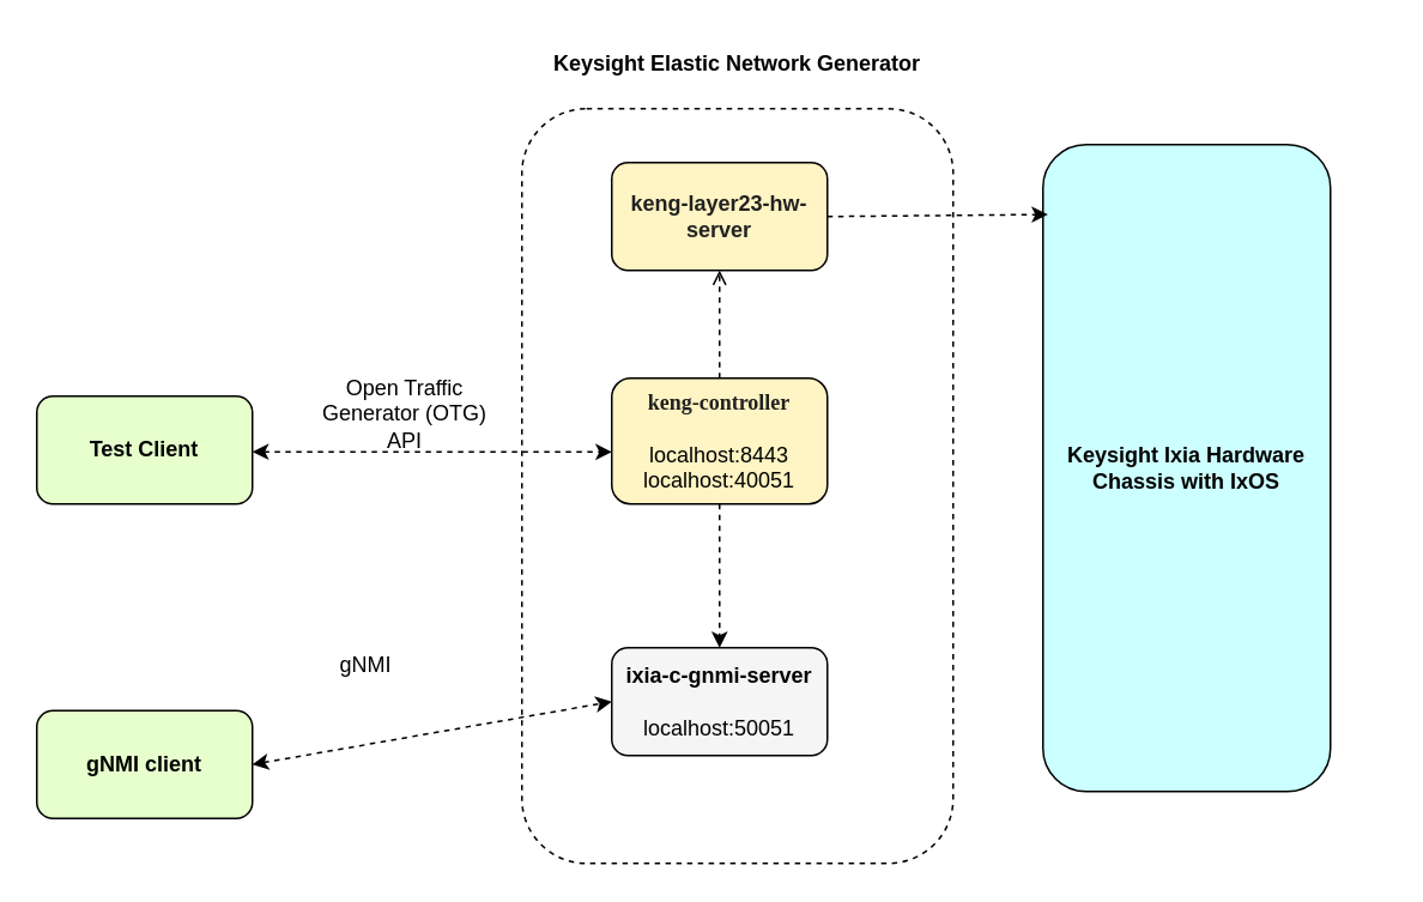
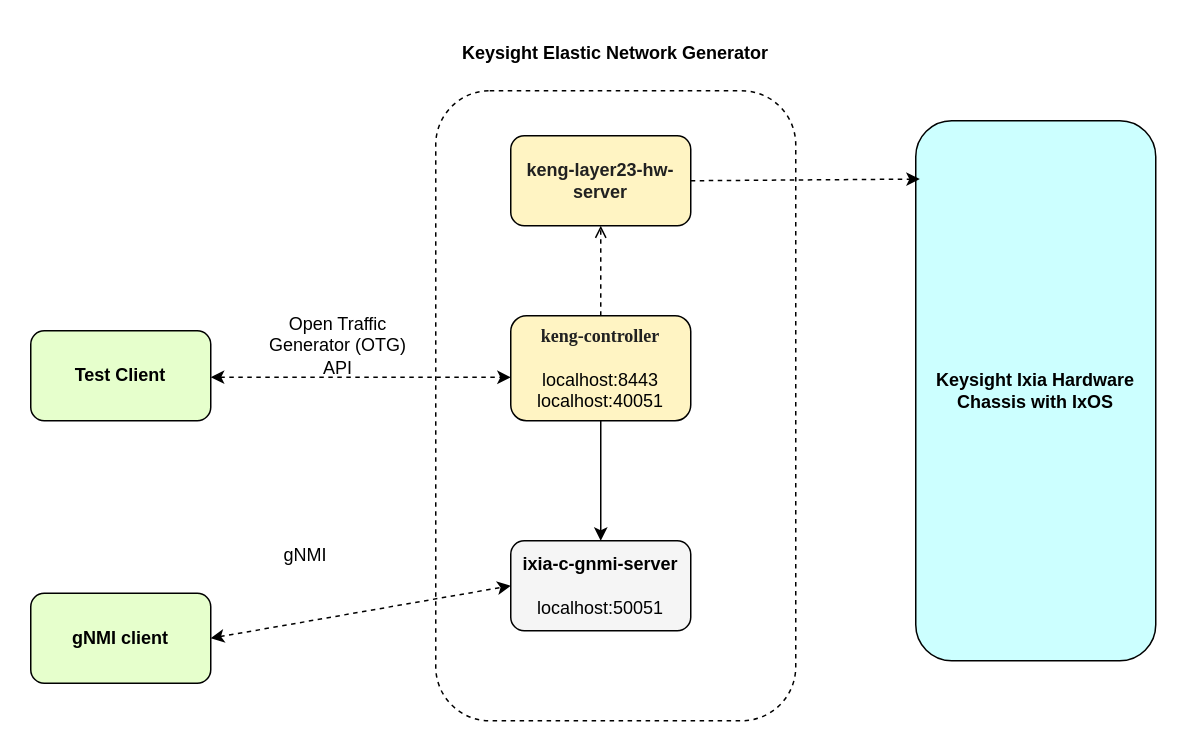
  <mxCell id="0" />
  <mxCell id="1" parent="0" />
  <mxCell id="2" value="Test Client" style="rounded=1;whiteSpace=wrap;html=1;fillColor=#E6FFCC;fontStyle=1" parent="1" vertex="1"><mxGeometry x="20" y="220" width="120" height="60" as="geometry" /></mxCell>
  <mxCell id="3" value="gNMI client" style="rounded=1;whiteSpace=wrap;html=1;fillColor=#E6FFCC;fontStyle=1" parent="1" vertex="1"><mxGeometry x="20" y="395" width="120" height="60" as="geometry" /></mxCell>
  <mxCell id="4" value="" style="rounded=1;whiteSpace=wrap;html=1;dashed=1;" parent="1" vertex="1"><mxGeometry x="290" y="60" width="240" height="420" as="geometry" /></mxCell>
  <mxCell id="5" value="&lt;span style=&quot;color: rgb(33, 33, 33);&quot;&gt;&lt;font style=&quot;font-size: 12px;&quot;&gt;keng-layer23-hw-server&lt;/font&gt;&lt;/span&gt;" style="rounded=1;whiteSpace=wrap;html=1;fontStyle=1;fillColor=#FFF4C3;" parent="1" vertex="1"><mxGeometry x="340" y="90" width="120" height="60" as="geometry" /></mxCell>
- <mxCell id="6" style="edgeStyle=orthogonalEdgeStyle;rounded=0;orthogonalLoop=1;jettySize=auto;html=1;entryX=0.5;entryY=0;entryDx=0;entryDy=0;dashed=1;" parent="1" source="8" target="9" edge="1"><mxGeometry relative="1" as="geometry"><Array as="points"><mxPoint x="400" y="300" /><mxPoint x="400" y="300" /></Array></mxGeometry></mxCell>
+ <mxCell id="6" style="edgeStyle=orthogonalEdgeStyle;rounded=0;orthogonalLoop=1;jettySize=auto;html=1;entryX=0.5;entryY=0;entryDx=0;entryDy=0;dashed=0;" parent="1" source="8" target="9" edge="1"><mxGeometry relative="1" as="geometry"><Array as="points"><mxPoint x="400" y="300" /><mxPoint x="400" y="300" /></Array></mxGeometry></mxCell>
  <mxCell id="7" value="" style="edgeStyle=orthogonalEdgeStyle;rounded=0;orthogonalLoop=1;jettySize=auto;html=1;dashed=1;endArrow=open;" parent="1" source="8" target="5" edge="1"><mxGeometry relative="1" as="geometry" /></mxCell>
  <mxCell id="8" value="&lt;span style=&quot;font-family: Consolas; color: rgb(33, 33, 33);&quot;&gt;keng-controller&lt;/span&gt;&lt;br&gt;&lt;br&gt;&lt;span style=&quot;font-weight: normal;&quot;&gt;localhost:8443&lt;br&gt;localhost:40051&lt;/span&gt;" style="rounded=1;whiteSpace=wrap;html=1;fontStyle=1;fillColor=#FFF4C3;" parent="1" vertex="1"><mxGeometry x="340" y="210" width="120" height="70" as="geometry" /></mxCell>
  <mxCell id="9" value="&lt;b&gt;ixia-c-gnmi-server&lt;/b&gt;&lt;br&gt;&lt;br&gt;localhost:50051" style="rounded=1;whiteSpace=wrap;html=1;fillColor=#f5f5f5;" parent="1" vertex="1"><mxGeometry x="340" y="360" width="120" height="60" as="geometry" /></mxCell>
- <mxCell id="10" value="&lt;b&gt;Keysight Ixia Hardware Chassis with IxOS&lt;/b&gt;" style="rounded=1;whiteSpace=wrap;html=1;fillColor=#CCFFFF;" parent="1" vertex="1"><mxGeometry x="580" y="80" width="160" height="360" as="geometry" /></mxCell>
+ <mxCell id="10" value="&lt;b&gt;Keysight Ixia Hardware Chassis with IxOS&lt;/b&gt;" style="rounded=1;whiteSpace=wrap;html=1;fillColor=#CCFFFF;" parent="1" vertex="1"><mxGeometry x="610" y="80" width="160" height="360" as="geometry" /></mxCell>
  <mxCell id="11" value="" style="endArrow=classic;html=1;rounded=0;exitX=0.25;exitY=1;exitDx=0;exitDy=0;entryX=0.017;entryY=0.108;entryDx=0;entryDy=0;entryPerimeter=0;dashed=1;" parent="1" target="10" edge="1"><mxGeometry width="50" height="50" relative="1" as="geometry"><mxPoint x="460" y="120" as="sourcePoint" /><mxPoint x="500" y="190" as="targetPoint" /></mxGeometry></mxCell>
  <mxCell id="12" value="Keysight Elastic Network Generator" style="whiteSpace=wrap;html=1;strokeColor=none;fontStyle=1" parent="1" vertex="1"><mxGeometry x="300" width="220" height="30" as="geometry" y="20" /></mxCell>
  <mxCell id="13" value="" style="endArrow=classic;startArrow=classic;html=1;rounded=0;dashed=1;" parent="1" edge="1"><mxGeometry width="50" height="50" relative="1" as="geometry"><mxPoint x="140" y="250.96" as="sourcePoint" /><mxPoint x="340" y="251" as="targetPoint" /></mxGeometry></mxCell>
  <mxCell id="14" value="" style="endArrow=classic;startArrow=classic;html=1;rounded=0;dashed=1;exitX=1;exitY=0.5;exitDx=0;exitDy=0;" parent="1" source="3" edge="1"><mxGeometry width="50" height="50" relative="1" as="geometry"><mxPoint x="150" y="390" as="sourcePoint" /><mxPoint x="340" y="390" as="targetPoint" /></mxGeometry></mxCell>
  <mxCell id="15" value="Open Traffic Generator (OTG) API" style="rounded=0;whiteSpace=wrap;html=1;strokeColor=none;" parent="1" vertex="1"><mxGeometry x="170" y="210" width="110" height="40" as="geometry" /></mxCell>
  <mxCell id="16" value="gNMI&amp;nbsp;" style="rounded=0;whiteSpace=wrap;html=1;strokeColor=none;" parent="1" vertex="1"><mxGeometry x="150" y="360" width="110" height="20" as="geometry" /></mxCell>
